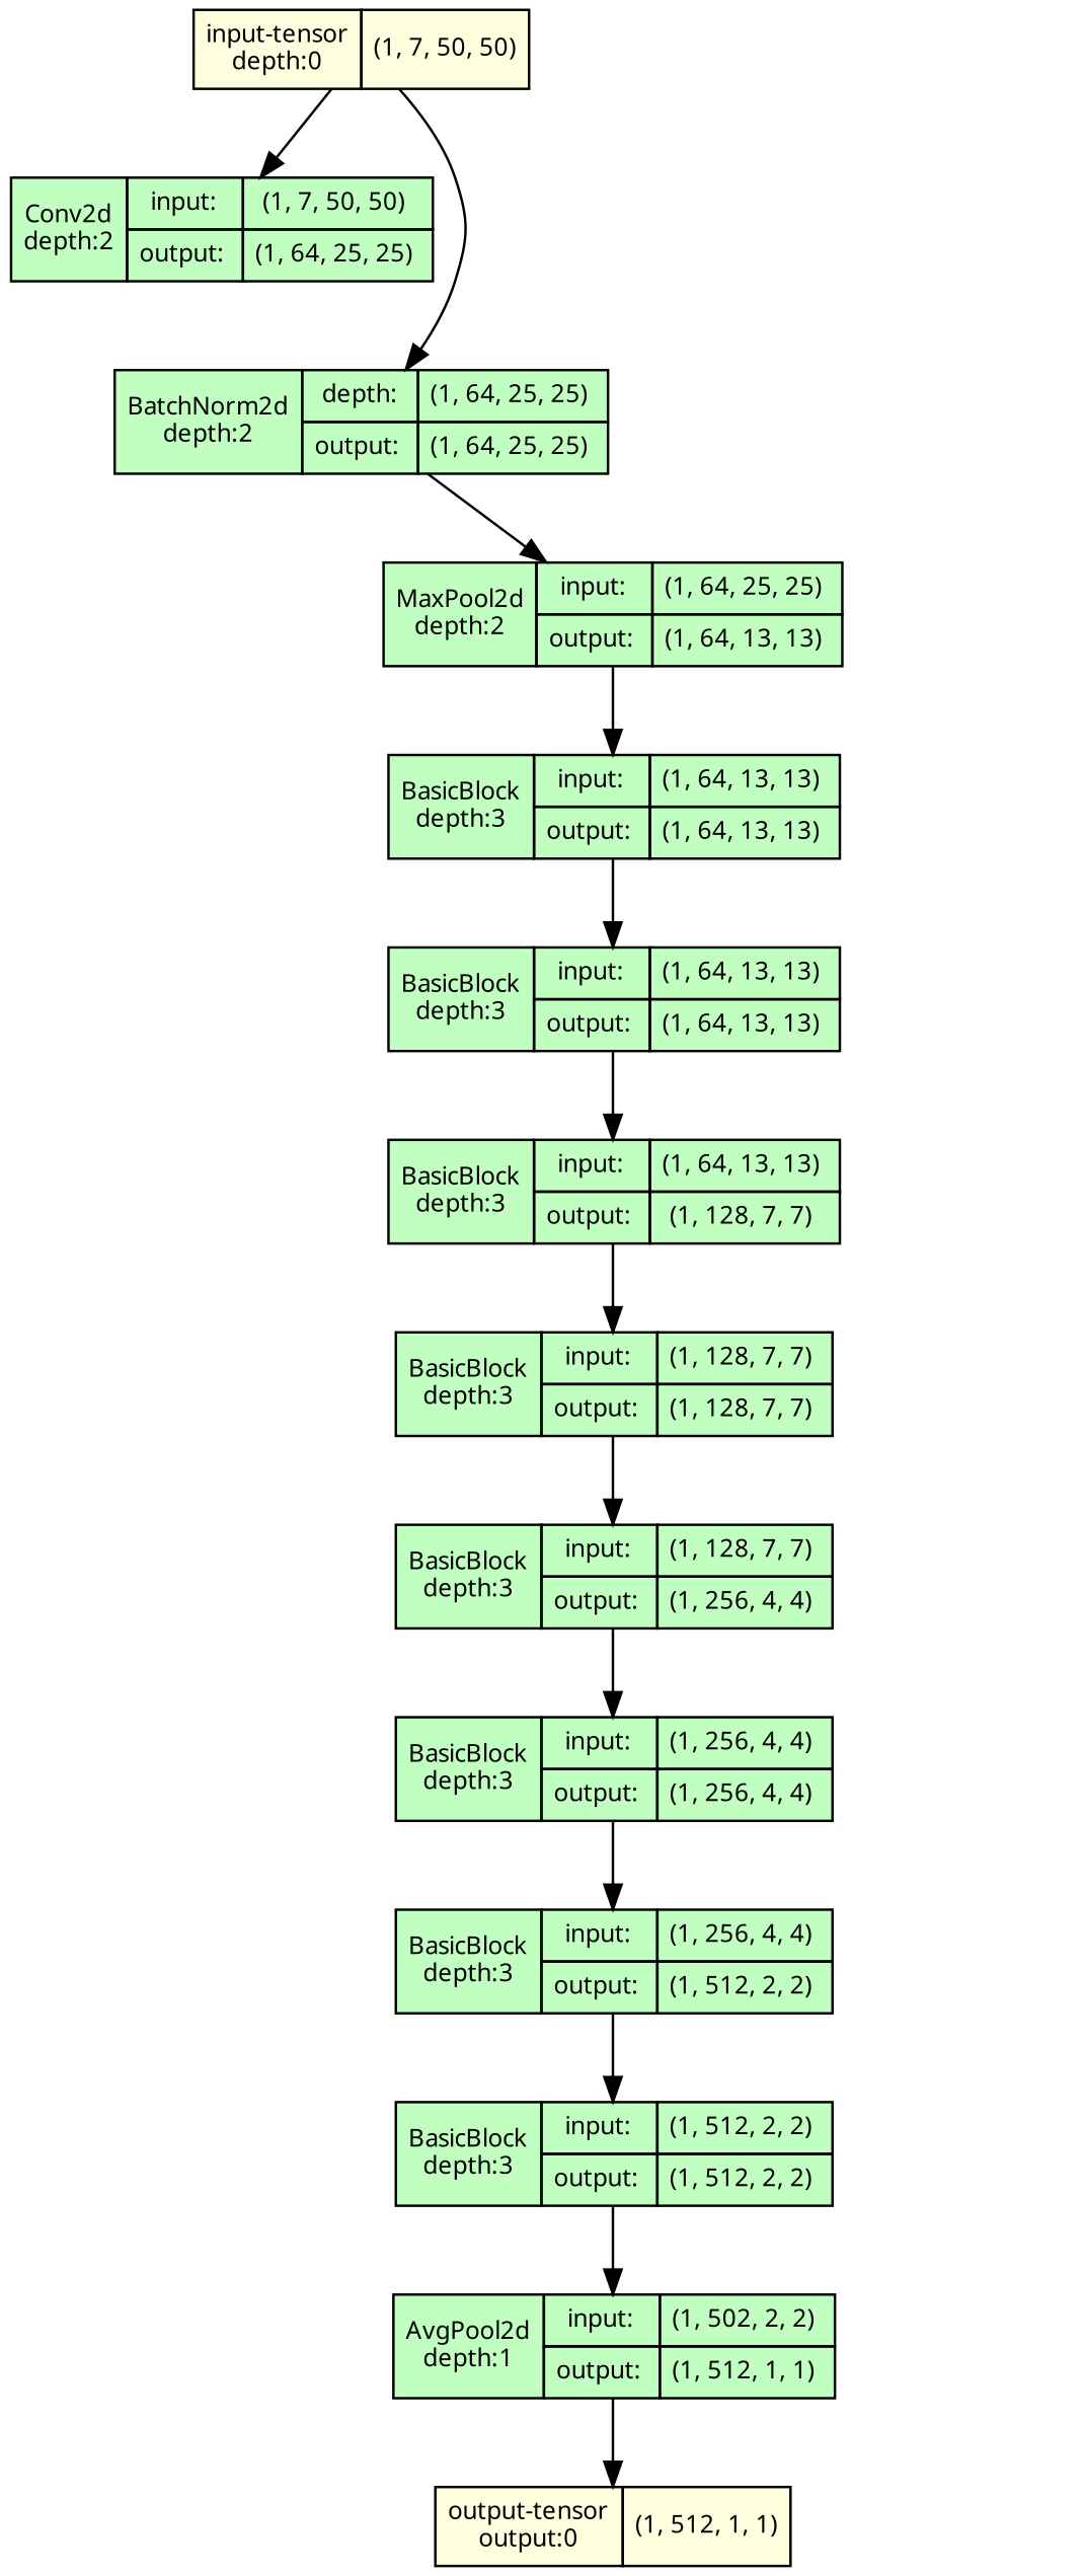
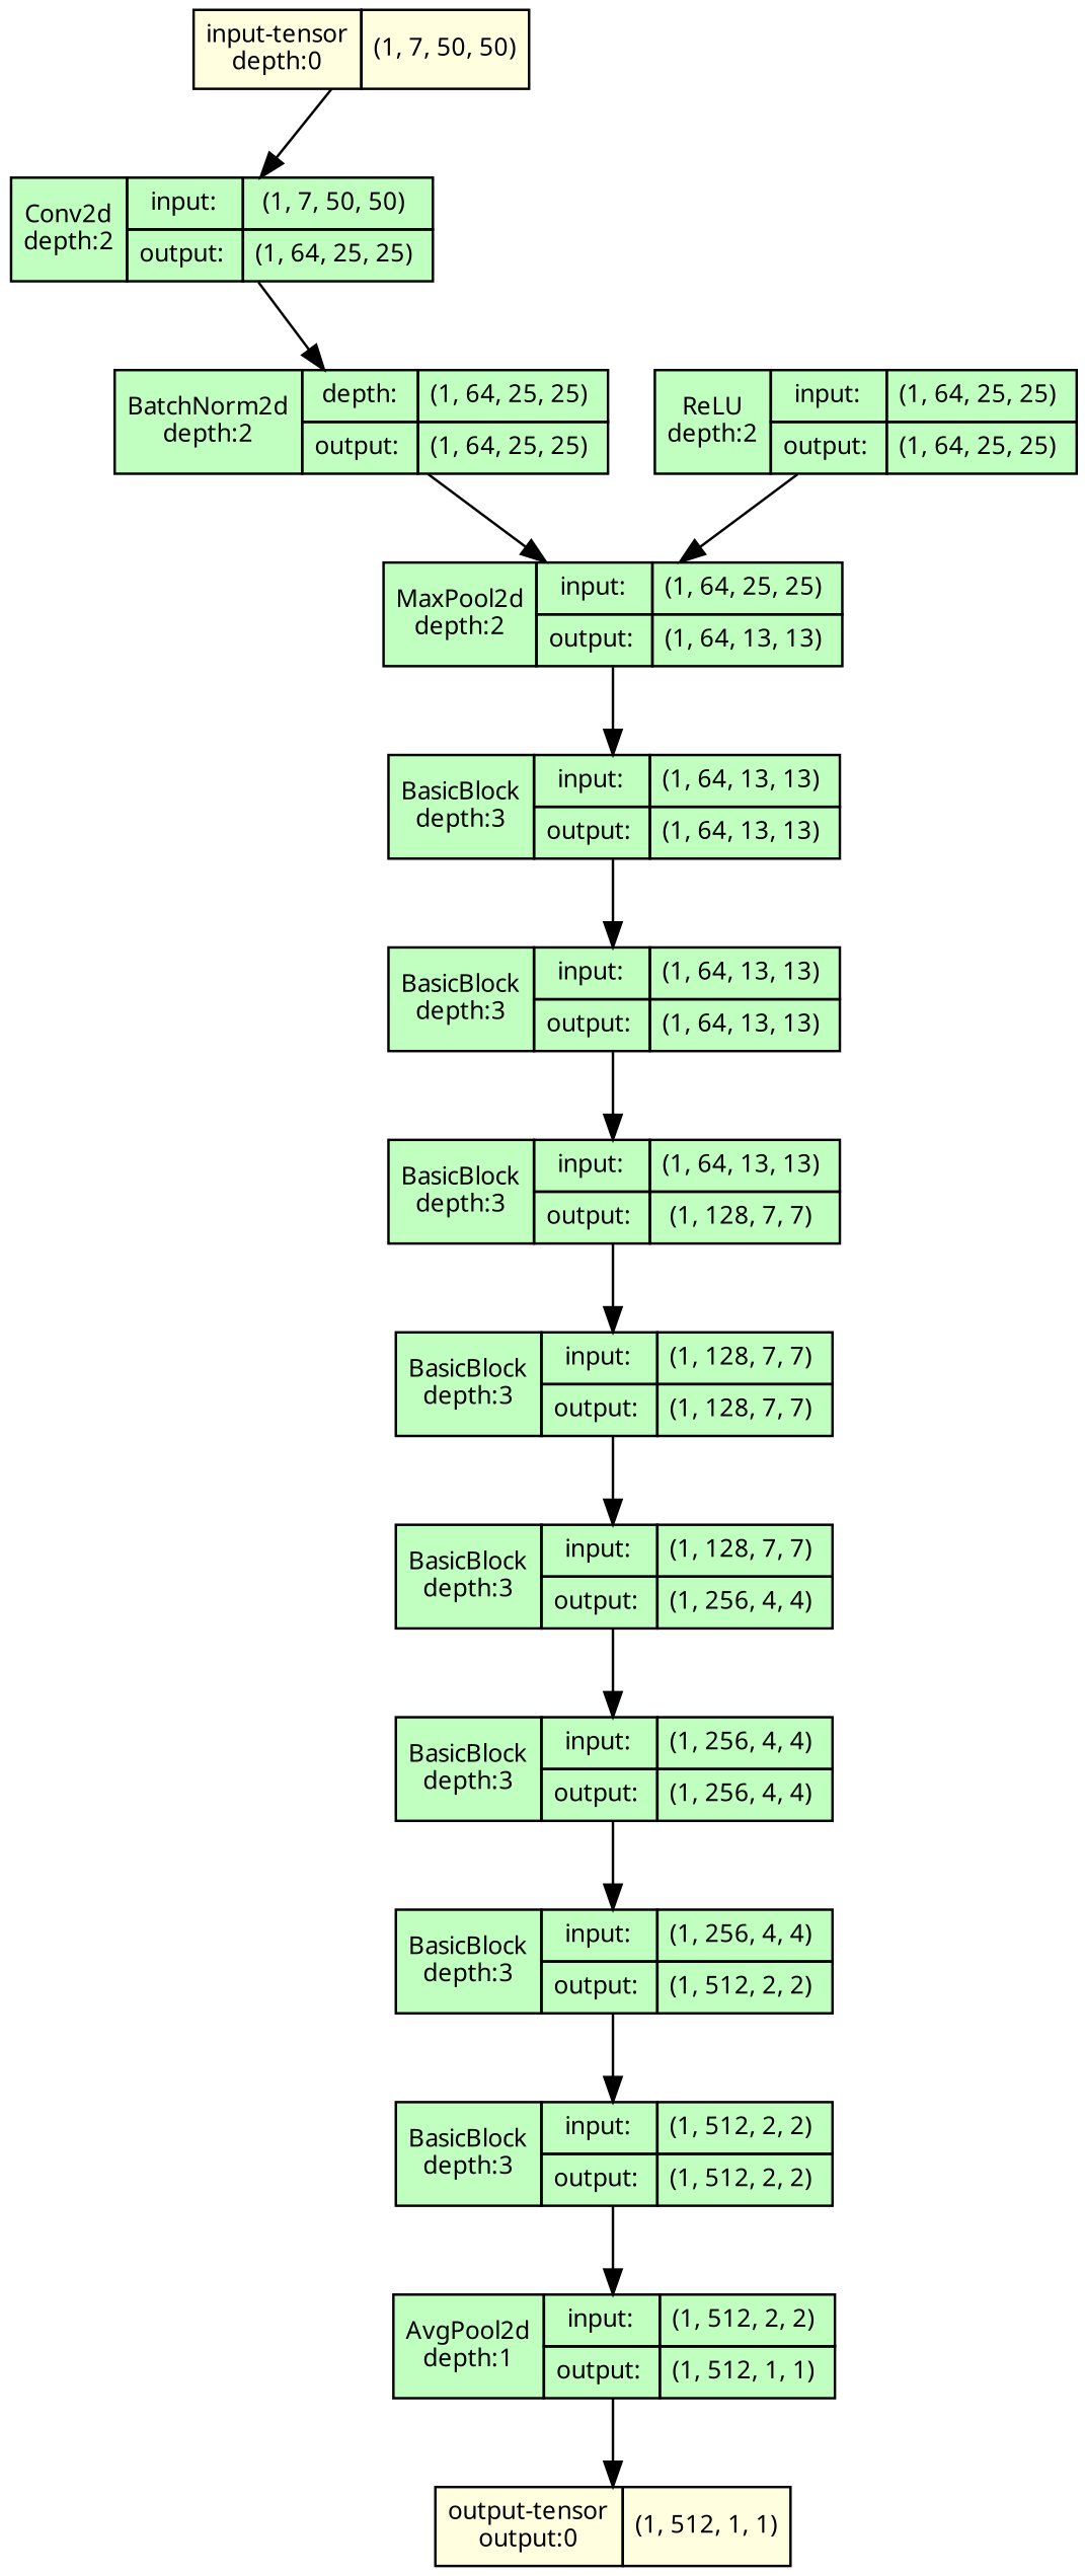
  strict digraph {
    ordering=in
    rankdir=TB
    node [align=left fillcolor=darkseagreen1 fontname="Linux libertine" fontsize=10 margin=0 ranksep=0.1 shape=plaintext style=filled]
    edge [fontsize=10]
    n1 [fillcolor=lightyellow height=0.2 label=<                     <TABLE BORDER="0" CELLBORDER="1"                     CELLSPACING="0" CELLPADDING="4">                         <TR><TD>input-tensor<BR/>depth:0</TD><TD>(1, 7, 50, 50)</TD></TR>                     </TABLE>>]
    n2 [height=0.2 label=<                     <TABLE BORDER="0" CELLBORDER="1"                     CELLSPACING="0" CELLPADDING="4">                     <TR>                         <TD ROWSPAN="2">Conv2d<BR/>depth:2</TD>                         <TD COLSPAN="2">input:</TD>                         <TD COLSPAN="2">(1, 7, 50, 50) </TD>                     </TR>                     <TR>                         <TD COLSPAN="2">output: </TD>                         <TD COLSPAN="2">(1, 64, 25, 25) </TD>                     </TR>                     </TABLE>>]
    n3 [height=0.2 label=<                     <TABLE BORDER="0" CELLBORDER="1"                     CELLSPACING="0" CELLPADDING="4">                     <TR>                         <TD ROWSPAN="2">BatchNorm2d<BR/>depth:2</TD>                         <TD COLSPAN="2">depth:</TD>                         <TD COLSPAN="2">(1, 64, 25, 25) </TD>                     </TR>                     <TR>                         <TD COLSPAN="2">output: </TD>                         <TD COLSPAN="2">(1, 64, 25, 25) </TD>                     </TR>                     </TABLE>>]
    n4 [height=0.2 label=<                     <TABLE BORDER="0" CELLBORDER="1"                     CELLSPACING="0" CELLPADDING="4">                     <TR>                         <TD ROWSPAN="2">MaxPool2d<BR/>depth:2</TD>                         <TD COLSPAN="2">input:</TD>                         <TD COLSPAN="2">(1, 64, 25, 25) </TD>                     </TR>                     <TR>                         <TD COLSPAN="2">output: </TD>                         <TD COLSPAN="2">(1, 64, 13, 13) </TD>                     </TR>                     </TABLE>>]
+   n5 [height=0.2 label=<                     <TABLE BORDER="0" CELLBORDER="1"                     CELLSPACING="0" CELLPADDING="4">                     <TR>                         <TD ROWSPAN="2">ReLU<BR/>depth:2</TD>                         <TD COLSPAN="2">input:</TD>                         <TD COLSPAN="2">(1, 64, 25, 25) </TD>                     </TR>                     <TR>                         <TD COLSPAN="2">output: </TD>                         <TD COLSPAN="2">(1, 64, 25, 25) </TD>                     </TR>                     </TABLE>>]
    n6 [height=0.2 label=<                     <TABLE BORDER="0" CELLBORDER="1"                     CELLSPACING="0" CELLPADDING="4">                     <TR>                         <TD ROWSPAN="2">BasicBlock<BR/>depth:3</TD>                         <TD COLSPAN="2">input:</TD>                         <TD COLSPAN="2">(1, 64, 13, 13) </TD>                     </TR>                     <TR>                         <TD COLSPAN="2">output: </TD>                         <TD COLSPAN="2">(1, 64, 13, 13) </TD>                     </TR>                     </TABLE>>]
    n7 [height=0.2 label=<                     <TABLE BORDER="0" CELLBORDER="1"                     CELLSPACING="0" CELLPADDING="4">                     <TR>                         <TD ROWSPAN="2">BasicBlock<BR/>depth:3</TD>                         <TD COLSPAN="2">input:</TD>                         <TD COLSPAN="2">(1, 64, 13, 13) </TD>                     </TR>                     <TR>                         <TD COLSPAN="2">output: </TD>                         <TD COLSPAN="2">(1, 64, 13, 13) </TD>                     </TR>                     </TABLE>>]
    n8 [height=0.2 label=<                     <TABLE BORDER="0" CELLBORDER="1"                     CELLSPACING="0" CELLPADDING="4">                     <TR>                         <TD ROWSPAN="2">BasicBlock<BR/>depth:3</TD>                         <TD COLSPAN="2">input:</TD>                         <TD COLSPAN="2">(1, 64, 13, 13) </TD>                     </TR>                     <TR>                         <TD COLSPAN="2">output: </TD>                         <TD COLSPAN="2">(1, 128, 7, 7) </TD>                     </TR>                     </TABLE>>]
    n9 [height=0.2 label=<                     <TABLE BORDER="0" CELLBORDER="1"                     CELLSPACING="0" CELLPADDING="4">                     <TR>                         <TD ROWSPAN="2">BasicBlock<BR/>depth:3</TD>                         <TD COLSPAN="2">input:</TD>                         <TD COLSPAN="2">(1, 128, 7, 7) </TD>                     </TR>                     <TR>                         <TD COLSPAN="2">output: </TD>                         <TD COLSPAN="2">(1, 128, 7, 7) </TD>                     </TR>                     </TABLE>>]
    n10 [height=0.2 label=<                     <TABLE BORDER="0" CELLBORDER="1"                     CELLSPACING="0" CELLPADDING="4">                     <TR>                         <TD ROWSPAN="2">BasicBlock<BR/>depth:3</TD>                         <TD COLSPAN="2">input:</TD>                         <TD COLSPAN="2">(1, 128, 7, 7) </TD>                     </TR>                     <TR>                         <TD COLSPAN="2">output: </TD>                         <TD COLSPAN="2">(1, 256, 4, 4) </TD>                     </TR>                     </TABLE>>]
    n11 [height=0.2 label=<                     <TABLE BORDER="0" CELLBORDER="1"                     CELLSPACING="0" CELLPADDING="4">                     <TR>                         <TD ROWSPAN="2">BasicBlock<BR/>depth:3</TD>                         <TD COLSPAN="2">input:</TD>                         <TD COLSPAN="2">(1, 256, 4, 4) </TD>                     </TR>                     <TR>                         <TD COLSPAN="2">output: </TD>                         <TD COLSPAN="2">(1, 256, 4, 4) </TD>                     </TR>                     </TABLE>>]
    n12 [height=0.2 label=<                     <TABLE BORDER="0" CELLBORDER="1"                     CELLSPACING="0" CELLPADDING="4">                     <TR>                         <TD ROWSPAN="2">BasicBlock<BR/>depth:3</TD>                         <TD COLSPAN="2">input:</TD>                         <TD COLSPAN="2">(1, 256, 4, 4) </TD>                     </TR>                     <TR>                         <TD COLSPAN="2">output: </TD>                         <TD COLSPAN="2">(1, 512, 2, 2) </TD>                     </TR>                     </TABLE>>]
    n13 [height=0.2 label=<                     <TABLE BORDER="0" CELLBORDER="1"                     CELLSPACING="0" CELLPADDING="4">                     <TR>                         <TD ROWSPAN="2">BasicBlock<BR/>depth:3</TD>                         <TD COLSPAN="2">input:</TD>                         <TD COLSPAN="2">(1, 512, 2, 2) </TD>                     </TR>                     <TR>                         <TD COLSPAN="2">output: </TD>                         <TD COLSPAN="2">(1, 512, 2, 2) </TD>                     </TR>                     </TABLE>>]
-   n14 [height=0.2 label=<                     <TABLE BORDER="0" CELLBORDER="1"                     CELLSPACING="0" CELLPADDING="4">                     <TR>                         <TD ROWSPAN="2">AvgPool2d<BR/>depth:1</TD>                         <TD COLSPAN="2">input:</TD>                         <TD COLSPAN="2">(1, 502, 2, 2) </TD>                     </TR>                     <TR>                         <TD COLSPAN="2">output: </TD>                         <TD COLSPAN="2">(1, 512, 1, 1) </TD>                     </TR>                     </TABLE>>]
+   n14 [height=0.2 label=<                     <TABLE BORDER="0" CELLBORDER="1"                     CELLSPACING="0" CELLPADDING="4">                     <TR>                         <TD ROWSPAN="2">AvgPool2d<BR/>depth:1</TD>                         <TD COLSPAN="2">input:</TD>                         <TD COLSPAN="2">(1, 512, 2, 2) </TD>                     </TR>                     <TR>                         <TD COLSPAN="2">output: </TD>                         <TD COLSPAN="2">(1, 512, 1, 1) </TD>                     </TR>                     </TABLE>>]
    n15 [fillcolor=lightyellow height=0.2 label=<                     <TABLE BORDER="0" CELLBORDER="1"                     CELLSPACING="0" CELLPADDING="4">                         <TR><TD>output-tensor<BR/>output:0</TD><TD>(1, 512, 1, 1)</TD></TR>                     </TABLE>>]
    n1 -> n2
-   n1 -> n3
+   n2 -> n3
    n3 -> n4
    n4 -> n6
+   n5 -> n4
    n6 -> n7
    n7 -> n8
    n8 -> n9
    n9 -> n10
    n10 -> n11
    n11 -> n12
    n12 -> n13
    n13 -> n14
    n14 -> n15
  }
